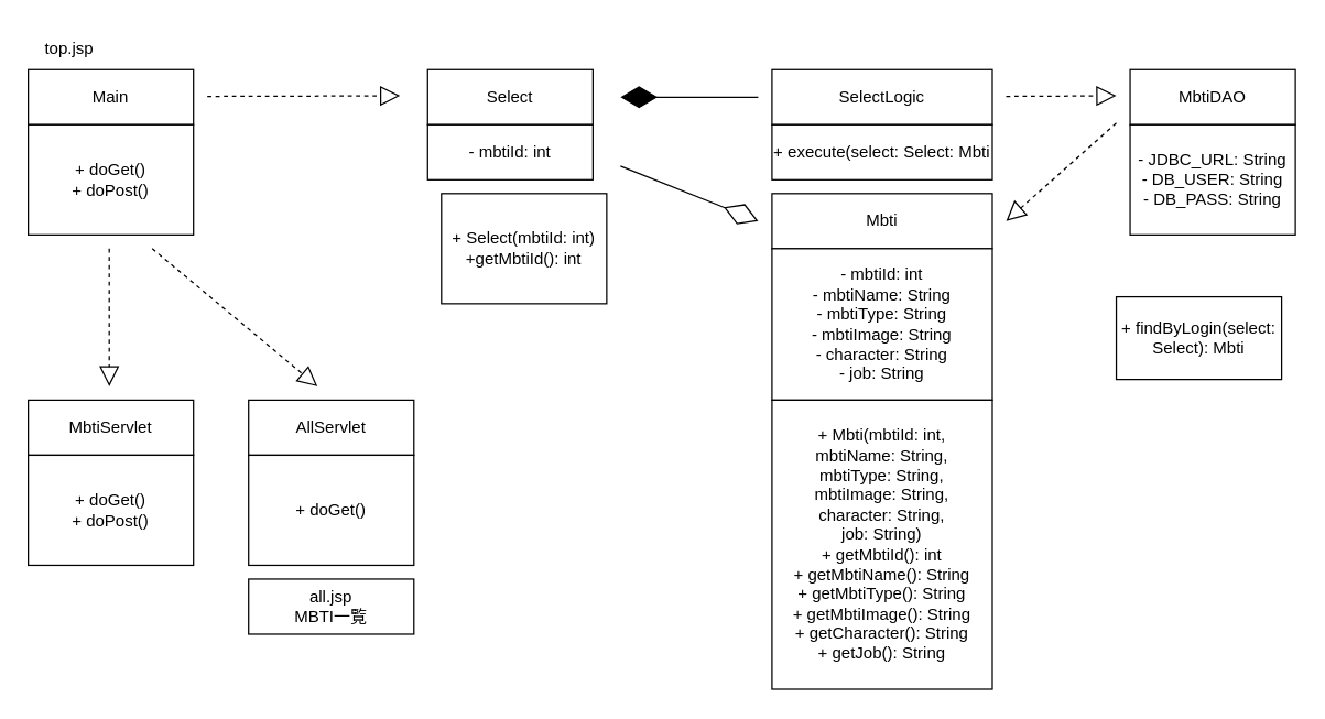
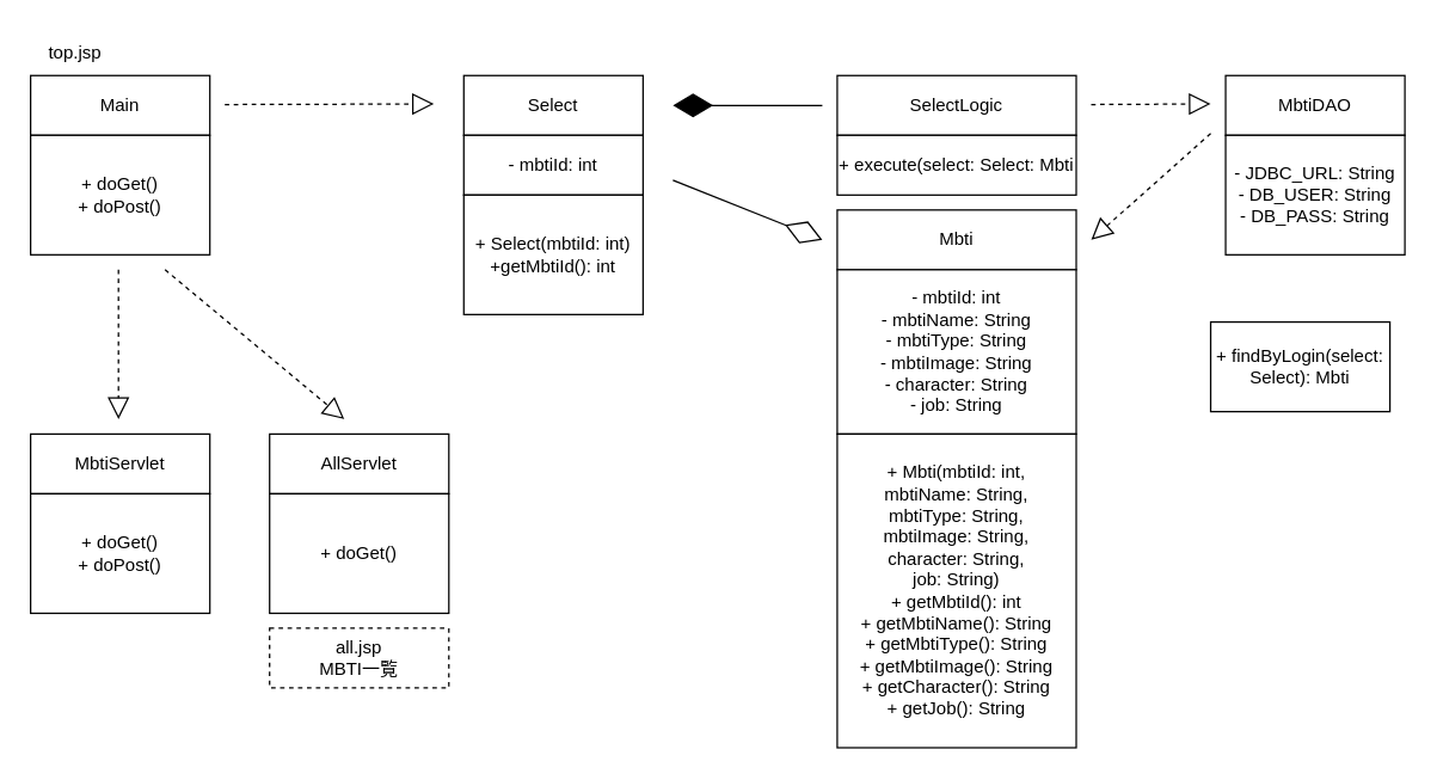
  <mxCell id="0" />
  <mxCell id="1" parent="0" />
  <mxCell id="2" value="Mbti" style="rounded=0;whiteSpace=wrap;html=1;" parent="1" vertex="1"><mxGeometry x="560" y="140" width="160" height="40" as="geometry" /></mxCell>
  <mxCell id="3" value="- mbtiId: int&lt;br&gt;- mbtiName: String&lt;br&gt;- mbtiType: String&lt;br&gt;- mbtiImage: String&lt;br&gt;- character: String&lt;br&gt;- job: String" style="rounded=0;whiteSpace=wrap;html=1;" parent="1" vertex="1"><mxGeometry x="560" y="180" width="160" height="110" as="geometry" /></mxCell>
  <mxCell id="4" value="AllServlet" style="rounded=0;whiteSpace=wrap;html=1;" parent="1" vertex="1"><mxGeometry x="180" y="290" width="120" height="40" as="geometry" /></mxCell>
- <mxCell id="5" value="all.jsp&lt;br&gt;MBTI一覧" style="rounded=0;whiteSpace=wrap;html=1;" parent="1" vertex="1"><mxGeometry x="180" y="420" width="120" height="40" as="geometry" /></mxCell>
+ <mxCell id="5" value="all.jsp&lt;br&gt;MBTI一覧" style="rounded=0;whiteSpace=wrap;html=1;dashed=1;" parent="1" vertex="1"><mxGeometry x="180" y="420" width="120" height="40" as="geometry" /></mxCell>
  <mxCell id="6" value="Main" style="rounded=0;whiteSpace=wrap;html=1;" parent="1" vertex="1"><mxGeometry x="20" y="50" width="120" height="40" as="geometry" /></mxCell>
  <mxCell id="7" value="+ doGet()&lt;br&gt;+ doPost()" style="rounded=0;whiteSpace=wrap;html=1;" parent="1" vertex="1"><mxGeometry x="20" y="90" width="120" height="80" as="geometry" /></mxCell>
  <mxCell id="8" value="MbtiDAO" style="rounded=0;whiteSpace=wrap;html=1;" parent="1" vertex="1"><mxGeometry x="820" y="50" width="120" height="40" as="geometry" /></mxCell>
  <mxCell id="9" value="- JDBC_URL: String&lt;br&gt;- DB_USER: String&lt;br&gt;- DB_PASS: String" style="rounded=0;whiteSpace=wrap;html=1;" parent="1" vertex="1"><mxGeometry x="820" y="90" width="120" height="80" as="geometry" /></mxCell>
  <mxCell id="10" value="Select" style="rounded=0;whiteSpace=wrap;html=1;" parent="1" vertex="1"><mxGeometry x="310" y="50" width="120" height="40" as="geometry" /></mxCell>
  <mxCell id="11" value="- mbtiId: int" style="rounded=0;whiteSpace=wrap;html=1;" parent="1" vertex="1"><mxGeometry x="310" y="90" width="120" height="40" as="geometry" /></mxCell>
  <mxCell id="12" value="SelectLogic" style="rounded=0;whiteSpace=wrap;html=1;" vertex="1" parent="1"><mxGeometry x="560" y="50" width="160" height="40" as="geometry" /></mxCell>
  <mxCell id="13" value="MbtiServlet" style="rounded=0;whiteSpace=wrap;html=1;" vertex="1" parent="1"><mxGeometry x="20" y="290" width="120" height="40" as="geometry" /></mxCell>
  <mxCell id="14" value="+ findByLogin(select: Select): Mbti" style="rounded=0;whiteSpace=wrap;html=1;" vertex="1" parent="1"><mxGeometry x="810" y="215" width="120" height="60" as="geometry" /></mxCell>
  <mxCell id="15" value="+ Mbti(mbtiId: int,&lt;br&gt;mbtiName: String,&lt;br&gt;mbtiType: String,&lt;br&gt;mbtiImage: String,&lt;br&gt;character: String,&lt;br&gt;job: String)&lt;br&gt;+ getMbtiId(): int&lt;br&gt;+ getMbtiName(): String&lt;br&gt;+ getMbtiType(): String&lt;br&gt;+ getMbtiImage(): String&lt;br&gt;+ getCharacter(): String&lt;br&gt;+ getJob(): String" style="rounded=0;whiteSpace=wrap;html=1;" vertex="1" parent="1"><mxGeometry x="560" y="290" width="160" height="210" as="geometry" /></mxCell>
- <mxCell id="16" value="+ Select(mbtiId: int)&lt;br&gt;+getMbtiId(): int" style="rounded=0;whiteSpace=wrap;html=1;" vertex="1" parent="1"><mxGeometry x="320" y="140" width="120" height="80" as="geometry" /></mxCell>
+ <mxCell id="16" value="+ Select(mbtiId: int)&lt;br&gt;+getMbtiId(): int" style="rounded=0;whiteSpace=wrap;html=1;" vertex="1" parent="1"><mxGeometry x="310" y="130" width="120" height="80" as="geometry" /></mxCell>
  <mxCell id="17" value="+ execute(select: Select: Mbti" style="rounded=0;whiteSpace=wrap;html=1;" vertex="1" parent="1"><mxGeometry x="560" y="90" width="160" height="40" as="geometry" /></mxCell>
  <mxCell id="18" value="+ doGet()" style="rounded=0;whiteSpace=wrap;html=1;" vertex="1" parent="1"><mxGeometry x="180" y="330" width="120" height="80" as="geometry" /></mxCell>
  <mxCell id="19" value="+ doGet()&lt;br&gt;+ doPost()" style="rounded=0;whiteSpace=wrap;html=1;" vertex="1" parent="1"><mxGeometry x="20" y="330" width="120" height="80" as="geometry" /></mxCell>
  <mxCell id="20" value="" style="endArrow=diamondThin;endFill=0;endSize=24;html=1;" edge="1" parent="1"><mxGeometry width="160" relative="1" as="geometry"><mxPoint x="450" y="120" as="sourcePoint" /><mxPoint x="550" y="160" as="targetPoint" /></mxGeometry></mxCell>
  <mxCell id="21" value="" style="endArrow=diamondThin;endFill=1;endSize=24;html=1;" edge="1" parent="1"><mxGeometry width="160" relative="1" as="geometry"><mxPoint x="550" y="70" as="sourcePoint" /><mxPoint x="450" y="70" as="targetPoint" /></mxGeometry></mxCell>
  <mxCell id="22" value="top.jsp" style="text;strokeColor=none;align=center;fillColor=none;html=1;verticalAlign=middle;whiteSpace=wrap;rounded=0;" vertex="1" parent="1"><mxGeometry x="20" y="20" width="60" height="30" as="geometry" /></mxCell>
  <mxCell id="23" value="" style="endArrow=block;dashed=1;endFill=0;endSize=12;html=1;" edge="1" parent="1"><mxGeometry width="160" relative="1" as="geometry"><mxPoint x="78.82" y="180" as="sourcePoint" /><mxPoint x="78.82" y="280" as="targetPoint" /></mxGeometry></mxCell>
  <mxCell id="24" value="" style="endArrow=block;dashed=1;endFill=0;endSize=12;html=1;" edge="1" parent="1"><mxGeometry width="160" relative="1" as="geometry"><mxPoint x="110" y="180" as="sourcePoint" /><mxPoint x="230" y="280" as="targetPoint" /></mxGeometry></mxCell>
  <mxCell id="25" value="" style="endArrow=block;dashed=1;endFill=0;endSize=12;html=1;" edge="1" parent="1"><mxGeometry width="160" relative="1" as="geometry"><mxPoint x="150" y="69.41" as="sourcePoint" /><mxPoint x="290" y="69" as="targetPoint" /></mxGeometry></mxCell>
  <mxCell id="26" value="" style="endArrow=block;dashed=1;endFill=0;endSize=12;html=1;" edge="1" parent="1"><mxGeometry width="160" relative="1" as="geometry"><mxPoint x="730" y="69.41" as="sourcePoint" /><mxPoint x="810" y="69" as="targetPoint" /></mxGeometry></mxCell>
  <mxCell id="27" value="" style="endArrow=block;dashed=1;endFill=0;endSize=12;html=1;" edge="1" parent="1"><mxGeometry width="160" relative="1" as="geometry"><mxPoint x="810" y="88.82" as="sourcePoint" /><mxPoint x="730" y="160" as="targetPoint" /></mxGeometry></mxCell>
